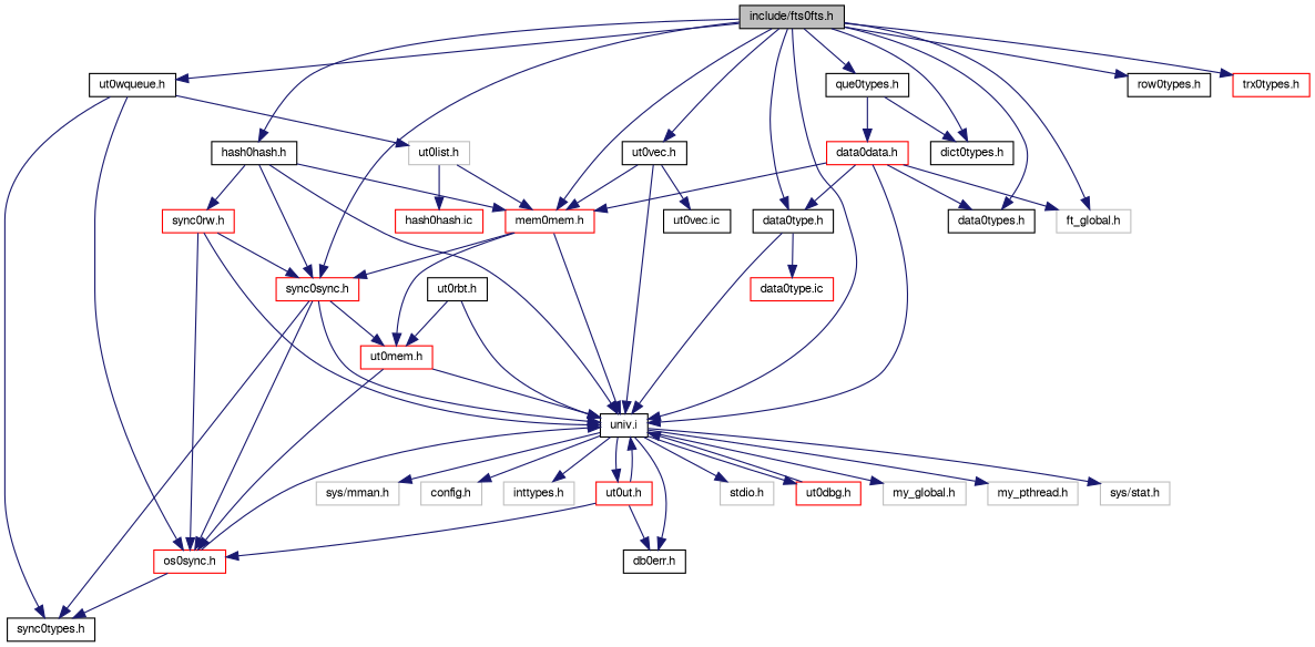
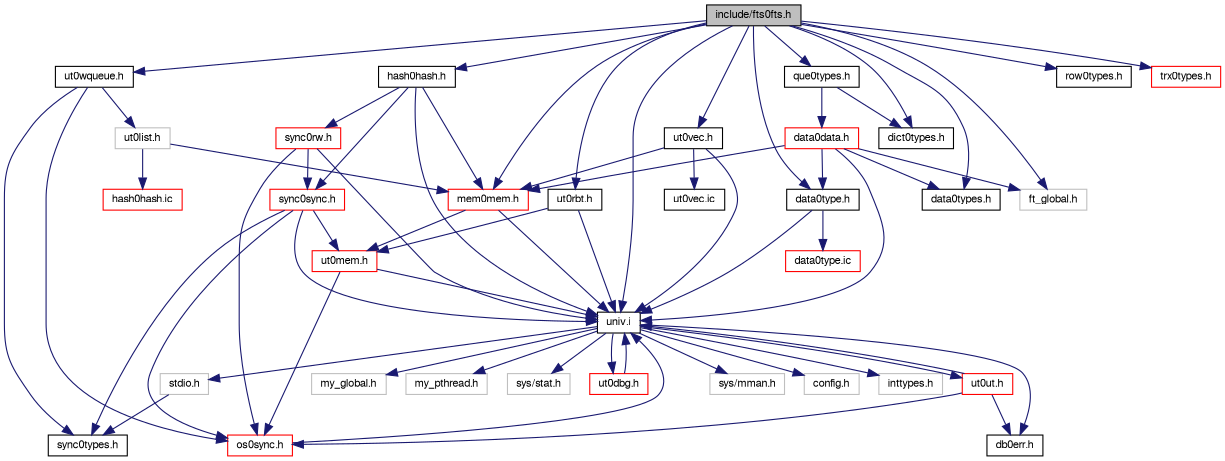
  digraph {
    node [color=black fontname=FreeSans fontsize=10 shape=record]
    edge [color=midnightblue fontname=FreeSans fontsize=10 labelfontname=FreeSans labelfontsize=10 style=solid]
    n1 [fillcolor=grey75 fontcolor=black height=0.2 label="include/fts0fts.h" style=filled width=0.4]
    n2 [height=0.2 label="univ.i" width=0.4]
    n3 [height=0.2 label="data0type.h" width=0.4]
    n4 [height=0.2 label="data0types.h" width=0.4]
    n5 [height=0.2 label="dict0types.h" width=0.4]
    n6 [height=0.2 label="hash0hash.h" width=0.4]
    n7 [color=red height=0.2 label="mem0mem.h" width=0.4]
    n8 [height=0.2 label="row0types.h" width=0.4]
    n9 [color=red height=0.2 label="trx0types.h" width=0.4]
    n10 [height=0.2 label="ut0vec.h" width=0.4]
    n11 [height=0.2 label="ut0rbt.h" width=0.4]
    n12 [height=0.2 label="ut0wqueue.h" width=0.4]
    n13 [height=0.2 label="que0types.h" width=0.4]
    n14 [color=grey75 height=0.2 label="ft_global.h" width=0.4]
    n15 [color=grey75 height=0.2 label="my_global.h" width=0.4]
    n16 [color=grey75 height=0.2 label="my_pthread.h" width=0.4]
    n17 [color=grey75 height=0.2 label="sys/stat.h" width=0.4]
    n18 [color=grey75 height=0.2 label="sys/mman.h" width=0.4]
    n19 [color=grey75 height=0.2 label="config.h" width=0.4]
    n20 [color=grey75 height=0.2 label="inttypes.h" width=0.4]
    n21 [color=grey75 height=0.2 label="stdio.h" width=0.4]
    n22 [color=red height=0.2 label="ut0dbg.h" width=0.4]
    n23 [color=red height=0.2 label="ut0ut.h" width=0.4]
    n24 [height=0.2 label="db0err.h" width=0.4]
    n25 [color=red height=0.2 label="data0type.ic" width=0.4]
    n26 [color=red height=0.2 label="sync0sync.h" width=0.4]
    n27 [color=red height=0.2 label="sync0rw.h" width=0.4]
    n28 [color=red height=0.2 label="ut0mem.h" width=0.4]
    n29 [height=0.2 label="ut0vec.ic" width=0.4]
    n30 [color=red height=0.2 label="os0sync.h" width=0.4]
    n31 [height=0.2 label="sync0types.h" width=0.4]
    n32 [color=grey75 height=0.2 label="ut0list.h" width=0.4]
    n33 [color=red height=0.2 label="data0data.h" width=0.4]
    n34 [color=red height=0.2 label="hash0hash.ic" width=0.4]
    n1 -> n2
    n1 -> n3
    n1 -> n4
    n1 -> n5
    n1 -> n6
    n1 -> n7
    n1 -> n8
    n1 -> n9
    n1 -> n10
-   n1 -> n26
+   n1 -> n11
    n1 -> n12
    n1 -> n13
    n1 -> n14
    n2 -> n15
    n2 -> n16
    n2 -> n17
    n2 -> n18
    n2 -> n19
    n2 -> n20
    n2 -> n21
    n2 -> n22
    n2 -> n23
    n2 -> n24
    n3 -> n2
    n3 -> n25
    n6 -> n2
    n6 -> n7
    n6 -> n26
    n6 -> n27
    n7 -> n2
-   n7 -> n26
    n7 -> n28
    n10 -> n2
    n10 -> n7
    n10 -> n29
    n11 -> n2
    n11 -> n28
    n12 -> n30
    n12 -> n31
    n12 -> n32
    n13 -> n5
    n13 -> n33
    n22 -> n2
    n23 -> n2
    n23 -> n24
    n23 -> n30
    n26 -> n2
    n26 -> n28
    n26 -> n30
    n26 -> n31
    n27 -> n2
    n27 -> n26
    n27 -> n30
    n28 -> n2
    n28 -> n30
    n30 -> n2
-   n30 -> n31
+   n21 -> n31
    n32 -> n7
    n32 -> n34
    n33 -> n2
    n33 -> n3
    n33 -> n4
    n33 -> n7
    n33 -> n14
  }
